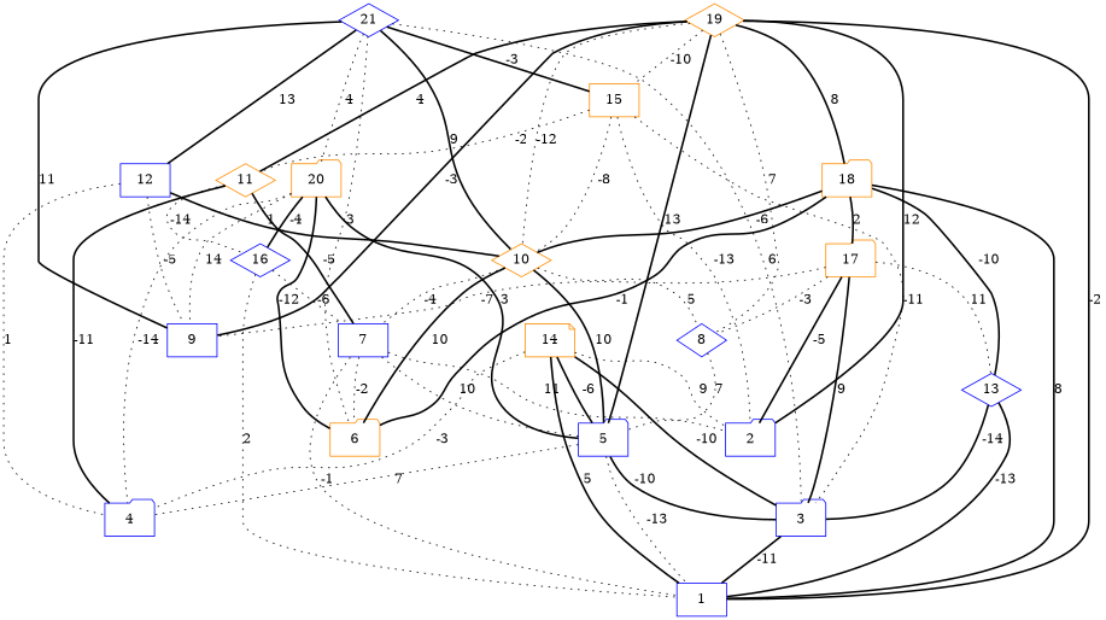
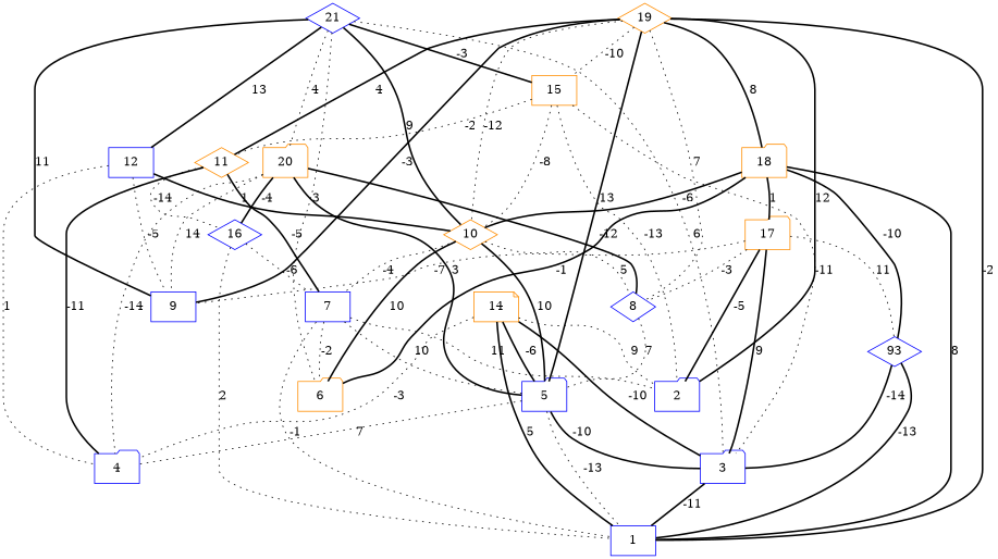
  graph {
    fontname="Helvetica,Arial,sans-serif"
    node [color=blue shape=folder]
    edge [style=bold]
    21 [shape=diamond]
    3
    6 [color=darkorange]
    9 [shape=box]
    10 [color=darkorange shape=diamond]
    12 [shape=box]
    15 [color=darkorange shape=box]
    20 [color=darkorange]
    1 [shape=box]
    5
    8 [shape=diamond]
    7 [shape=box]
    4
    2
    11 [color=darkorange shape=diamond]
    16 [shape=diamond]
    19 [color=darkorange shape=diamond]
    18 [color=darkorange]
-   13 [shape=diamond]
+   13 [shape=diamond label=93]
    17 [color=darkorange]
    14 [color=darkorange shape=note]
    21 -- 3 [label=6 style=dotted]
    21 -- 6 [label=3 style=dotted]
    21 -- 9 [label=11]
    21 -- 10 [label=9]
    21 -- 12 [label=13]
    21 -- 15 [label=-3]
    21 -- 20 [label=4 style=dotted]
    3 -- 1 [label=-11]
    10 -- 6 [label=10]
    10 -- 5 [label=10]
    10 -- 8 [label=5 style=dotted]
    10 -- 7 [label=-4 style=dotted]
    12 -- 9 [label=-5 style=dotted]
    12 -- 10 [label=1]
    12 -- 4 [label=1 style=dotted]
    15 -- 3 [label=-11 style=dotted]
    15 -- 10 [label=-8 style=dotted]
    15 -- 2 [label=-13 style=dotted]
    15 -- 11 [label=-2 style=dotted]
-   20 -- 6 [label=-12]
+   20 -- 8 [label=-12]
    20 -- 9 [label=14 style=dotted]
    20 -- 5 [label=3]
    20 -- 4 [label=-14 style=dotted]
    20 -- 16 [label=-4]
    5 -- 3 [label=-10]
    5 -- 1 [label=-13 style=dotted]
    5 -- 4 [label=7 style=dotted]
    8 -- 5 [label=7 style=dotted]
    7 -- 6 [label=-2 style=dotted]
    7 -- 1 [label=-1 style=dotted]
    7 -- 5 [label=10 style=dotted]
    7 -- 2 [label=11 style=dotted]
    11 -- 7 [label=-5]
    11 -- 4 [label=-11]
    11 -- 16 [label=-14 style=dotted]
    16 -- 1 [label=2 style=dotted]
    16 -- 7 [label=-6 style=dotted]
    19 -- 9 [label=-3]
    19 -- 10 [label=-12 style=dotted]
    19 -- 15 [label=-10 style=dotted]
    19 -- 1 [label=-2]
    19 -- 5 [label=13]
    19 -- 8 [label=7 style=dotted]
    19 -- 2 [label=12]
    19 -- 11 [label=4]
    19 -- 18 [label=8]
    18 -- 6 [label=-1]
    18 -- 10 [label=-6]
    18 -- 1 [label=8]
    18 -- 13 [label=-10]
-   18 -- 17 [label=2]
+   18 -- 17 [label=1]
    13 -- 3 [label=-14]
    13 -- 1 [label=-13]
    17 -- 3 [label=9]
    17 -- 9 [label=-7 style=dotted]
    17 -- 8 [label=-3 style=dotted]
    17 -- 2 [label=-5]
    17 -- 13 [label=11 style=dotted]
    14 -- 3 [label=-10]
    14 -- 1 [label=5]
    14 -- 5 [label=-6]
    14 -- 4 [label=-3 style=dotted]
    14 -- 2 [label=9 style=dotted]
  }
